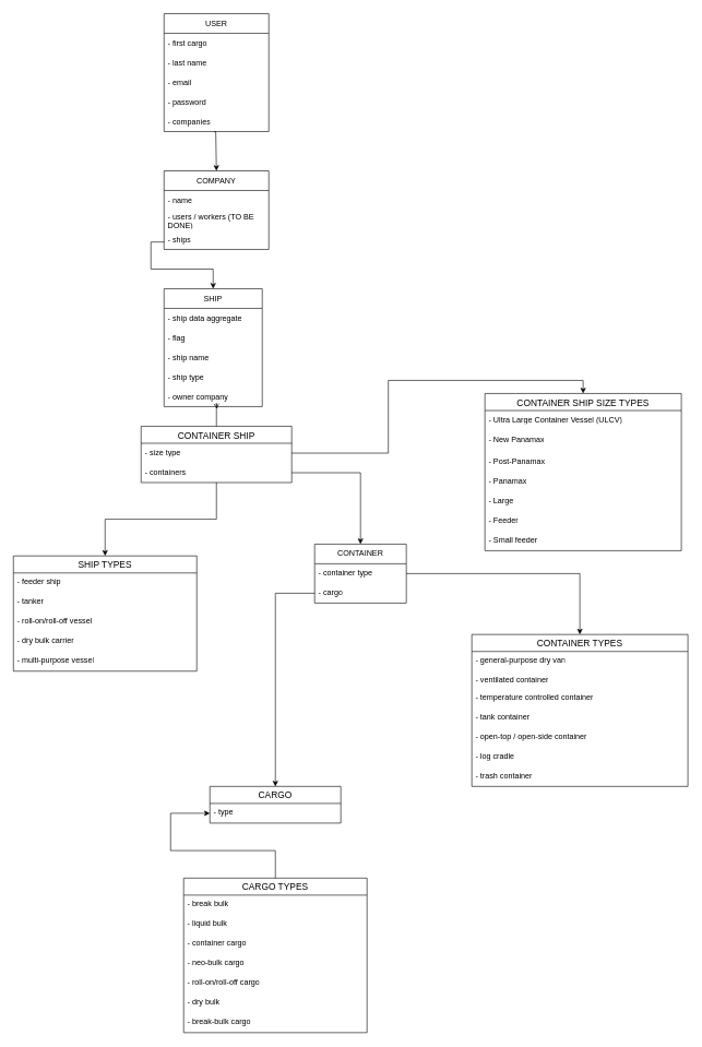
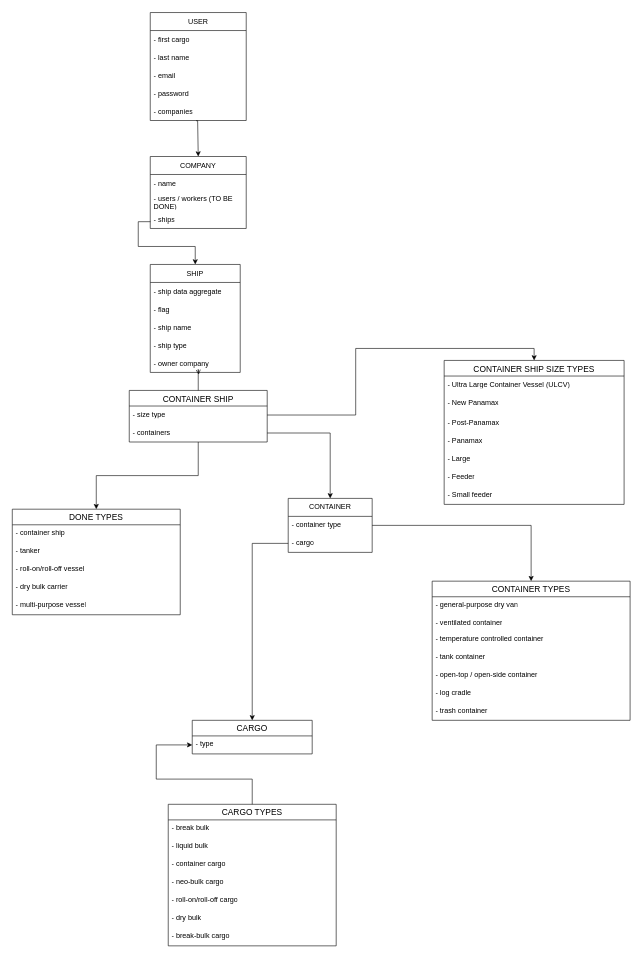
  <mxCell id="0" />
  <mxCell id="1" parent="0" />
  <mxCell id="2" value="CONTAINER SHIP SIZE TYPES" style="swimlane;fontStyle=0;childLayout=stackLayout;horizontal=1;startSize=26;horizontalStack=0;resizeParent=1;resizeParentMax=0;resizeLast=0;collapsible=1;marginBottom=0;align=center;fontSize=14;" parent="1" vertex="1"><mxGeometry x="740" y="600" width="300" height="240" as="geometry" /></mxCell>
  <mxCell id="3" value="- Ultra Large Container Vessel (ULCV)" style="text;strokeColor=none;fillColor=none;spacingLeft=4;spacingRight=4;overflow=hidden;rotatable=0;points=[[0,0.5],[1,0.5]];portConstraint=eastwest;fontSize=12;whiteSpace=wrap;html=1;" parent="2" vertex="1"><mxGeometry y="26" width="300" height="30" as="geometry" /></mxCell>
  <mxCell id="4" value="- New Panamax" style="text;strokeColor=none;fillColor=none;spacingLeft=4;spacingRight=4;overflow=hidden;rotatable=0;points=[[0,0.5],[1,0.5]];portConstraint=eastwest;fontSize=12;whiteSpace=wrap;html=1;" parent="2" vertex="1"><mxGeometry y="56" width="300" height="34" as="geometry" /></mxCell>
  <mxCell id="5" value="- Post-Panamax" style="text;strokeColor=none;fillColor=none;spacingLeft=4;spacingRight=4;overflow=hidden;rotatable=0;points=[[0,0.5],[1,0.5]];portConstraint=eastwest;fontSize=12;whiteSpace=wrap;html=1;" parent="2" vertex="1"><mxGeometry y="90" width="300" height="30" as="geometry" /></mxCell>
  <mxCell id="6" value="- Panamax" style="text;strokeColor=none;fillColor=none;spacingLeft=4;spacingRight=4;overflow=hidden;rotatable=0;points=[[0,0.5],[1,0.5]];portConstraint=eastwest;fontSize=12;whiteSpace=wrap;html=1;" parent="2" vertex="1"><mxGeometry y="120" width="300" height="30" as="geometry" /></mxCell>
  <mxCell id="7" value="- Large" style="text;strokeColor=none;fillColor=none;spacingLeft=4;spacingRight=4;overflow=hidden;rotatable=0;points=[[0,0.5],[1,0.5]];portConstraint=eastwest;fontSize=12;whiteSpace=wrap;html=1;" parent="2" vertex="1"><mxGeometry y="150" width="300" height="30" as="geometry" /></mxCell>
  <mxCell id="8" value="- Feeder" style="text;strokeColor=none;fillColor=none;spacingLeft=4;spacingRight=4;overflow=hidden;rotatable=0;points=[[0,0.5],[1,0.5]];portConstraint=eastwest;fontSize=12;whiteSpace=wrap;html=1;" parent="2" vertex="1"><mxGeometry y="180" width="300" height="30" as="geometry" /></mxCell>
  <mxCell id="9" value="- Small feeder" style="text;strokeColor=none;fillColor=none;spacingLeft=4;spacingRight=4;overflow=hidden;rotatable=0;points=[[0,0.5],[1,0.5]];portConstraint=eastwest;fontSize=12;whiteSpace=wrap;html=1;" parent="2" vertex="1"><mxGeometry y="210" width="300" height="30" as="geometry" /></mxCell>
  <mxCell id="10" value="CONTAINER TYPES" style="swimlane;fontStyle=0;childLayout=stackLayout;horizontal=1;startSize=26;horizontalStack=0;resizeParent=1;resizeParentMax=0;resizeLast=0;collapsible=1;marginBottom=0;align=center;fontSize=14;" parent="1" vertex="1"><mxGeometry x="720" y="968" width="330" height="232" as="geometry" /></mxCell>
  <mxCell id="11" value="- general-purpose dry van" style="text;strokeColor=none;fillColor=none;spacingLeft=4;spacingRight=4;overflow=hidden;rotatable=0;points=[[0,0.5],[1,0.5]];portConstraint=eastwest;fontSize=12;whiteSpace=wrap;html=1;" parent="10" vertex="1"><mxGeometry y="26" width="330" height="30" as="geometry" /></mxCell>
  <mxCell id="12" value="- ventilated container" style="text;strokeColor=none;fillColor=none;spacingLeft=4;spacingRight=4;overflow=hidden;rotatable=0;points=[[0,0.5],[1,0.5]];portConstraint=eastwest;fontSize=12;whiteSpace=wrap;html=1;" parent="10" vertex="1"><mxGeometry y="56" width="330" height="26" as="geometry" /></mxCell>
  <mxCell id="13" value="- temperature controlled container" style="text;strokeColor=none;fillColor=none;spacingLeft=4;spacingRight=4;overflow=hidden;rotatable=0;points=[[0,0.5],[1,0.5]];portConstraint=eastwest;fontSize=12;whiteSpace=wrap;html=1;" parent="10" vertex="1"><mxGeometry y="82" width="330" height="30" as="geometry" /></mxCell>
  <mxCell id="14" value="- tank container" style="text;strokeColor=none;fillColor=none;spacingLeft=4;spacingRight=4;overflow=hidden;rotatable=0;points=[[0,0.5],[1,0.5]];portConstraint=eastwest;fontSize=12;whiteSpace=wrap;html=1;" parent="10" vertex="1"><mxGeometry y="112" width="330" height="30" as="geometry" /></mxCell>
  <mxCell id="15" value="- open-top / open-side container" style="text;strokeColor=none;fillColor=none;spacingLeft=4;spacingRight=4;overflow=hidden;rotatable=0;points=[[0,0.5],[1,0.5]];portConstraint=eastwest;fontSize=12;whiteSpace=wrap;html=1;" parent="10" vertex="1"><mxGeometry y="142" width="330" height="30" as="geometry" /></mxCell>
  <mxCell id="16" value="- log cradle" style="text;strokeColor=none;fillColor=none;spacingLeft=4;spacingRight=4;overflow=hidden;rotatable=0;points=[[0,0.5],[1,0.5]];portConstraint=eastwest;fontSize=12;whiteSpace=wrap;html=1;" parent="10" vertex="1"><mxGeometry y="172" width="330" height="30" as="geometry" /></mxCell>
  <mxCell id="17" value="- trash container" style="text;strokeColor=none;fillColor=none;spacingLeft=4;spacingRight=4;overflow=hidden;rotatable=0;points=[[0,0.5],[1,0.5]];portConstraint=eastwest;fontSize=12;whiteSpace=wrap;html=1;" parent="10" vertex="1"><mxGeometry y="202" width="330" height="30" as="geometry" /></mxCell>
  <mxCell id="18" value="CARGO" style="swimlane;fontStyle=0;childLayout=stackLayout;horizontal=1;startSize=26;horizontalStack=0;resizeParent=1;resizeParentMax=0;resizeLast=0;collapsible=1;marginBottom=0;align=center;fontSize=14;" parent="1" vertex="1"><mxGeometry x="320" y="1200" width="200" height="56" as="geometry" /></mxCell>
  <mxCell id="19" value="- type" style="text;strokeColor=none;fillColor=none;spacingLeft=4;spacingRight=4;overflow=hidden;rotatable=0;points=[[0,0.5],[1,0.5]];portConstraint=eastwest;fontSize=12;whiteSpace=wrap;html=1;" parent="18" vertex="1"><mxGeometry y="26" width="200" height="30" as="geometry" /></mxCell>
  <mxCell id="20" value="CARGO TYPES" style="swimlane;fontStyle=0;childLayout=stackLayout;horizontal=1;startSize=26;horizontalStack=0;resizeParent=1;resizeParentMax=0;resizeLast=0;collapsible=1;marginBottom=0;align=center;fontSize=14;" parent="1" vertex="1"><mxGeometry x="280" y="1340" width="280" height="236" as="geometry" /></mxCell>
  <mxCell id="21" value="- break bulk" style="text;strokeColor=none;fillColor=none;spacingLeft=4;spacingRight=4;overflow=hidden;rotatable=0;points=[[0,0.5],[1,0.5]];portConstraint=eastwest;fontSize=12;whiteSpace=wrap;html=1;" parent="20" vertex="1"><mxGeometry y="26" width="280" height="30" as="geometry" /></mxCell>
  <mxCell id="22" value="- liquid bulk" style="text;strokeColor=none;fillColor=none;spacingLeft=4;spacingRight=4;overflow=hidden;rotatable=0;points=[[0,0.5],[1,0.5]];portConstraint=eastwest;fontSize=12;whiteSpace=wrap;html=1;" parent="20" vertex="1"><mxGeometry y="56" width="280" height="30" as="geometry" /></mxCell>
  <mxCell id="23" value="- container cargo" style="text;strokeColor=none;fillColor=none;spacingLeft=4;spacingRight=4;overflow=hidden;rotatable=0;points=[[0,0.5],[1,0.5]];portConstraint=eastwest;fontSize=12;whiteSpace=wrap;html=1;" parent="20" vertex="1"><mxGeometry y="86" width="280" height="30" as="geometry" /></mxCell>
  <mxCell id="24" value="- neo-bulk cargo" style="text;strokeColor=none;fillColor=none;spacingLeft=4;spacingRight=4;overflow=hidden;rotatable=0;points=[[0,0.5],[1,0.5]];portConstraint=eastwest;fontSize=12;whiteSpace=wrap;html=1;" parent="20" vertex="1"><mxGeometry y="116" width="280" height="30" as="geometry" /></mxCell>
  <mxCell id="25" value="- roll-on/roll-off cargo" style="text;strokeColor=none;fillColor=none;spacingLeft=4;spacingRight=4;overflow=hidden;rotatable=0;points=[[0,0.5],[1,0.5]];portConstraint=eastwest;fontSize=12;whiteSpace=wrap;html=1;" parent="20" vertex="1"><mxGeometry y="146" width="280" height="30" as="geometry" /></mxCell>
  <mxCell id="26" value="- dry bulk" style="text;strokeColor=none;fillColor=none;spacingLeft=4;spacingRight=4;overflow=hidden;rotatable=0;points=[[0,0.5],[1,0.5]];portConstraint=eastwest;fontSize=12;whiteSpace=wrap;html=1;" parent="20" vertex="1"><mxGeometry y="176" width="280" height="30" as="geometry" /></mxCell>
  <mxCell id="27" value="- break-bulk cargo" style="text;strokeColor=none;fillColor=none;spacingLeft=4;spacingRight=4;overflow=hidden;rotatable=0;points=[[0,0.5],[1,0.5]];portConstraint=eastwest;fontSize=12;whiteSpace=wrap;html=1;" parent="20" vertex="1"><mxGeometry y="206" width="280" height="30" as="geometry" /></mxCell>
  <mxCell id="28" value="USER" style="swimlane;fontStyle=0;childLayout=stackLayout;horizontal=1;startSize=30;horizontalStack=0;resizeParent=1;resizeParentMax=0;resizeLast=0;collapsible=1;marginBottom=0;whiteSpace=wrap;html=1;" parent="1" vertex="1"><mxGeometry x="250" width="160" height="180" as="geometry" y="20" /></mxCell>
  <mxCell id="29" value="- first cargo" style="text;strokeColor=none;fillColor=none;align=left;verticalAlign=middle;spacingLeft=4;spacingRight=4;overflow=hidden;points=[[0,0.5],[1,0.5]];portConstraint=eastwest;rotatable=0;whiteSpace=wrap;html=1;" parent="28" vertex="1"><mxGeometry y="30" width="160" height="30" as="geometry" /></mxCell>
  <mxCell id="30" value="- last name" style="text;strokeColor=none;fillColor=none;align=left;verticalAlign=middle;spacingLeft=4;spacingRight=4;overflow=hidden;points=[[0,0.5],[1,0.5]];portConstraint=eastwest;rotatable=0;whiteSpace=wrap;html=1;" parent="28" vertex="1"><mxGeometry y="60" width="160" height="30" as="geometry" /></mxCell>
  <mxCell id="31" value="- email" style="text;strokeColor=none;fillColor=none;align=left;verticalAlign=middle;spacingLeft=4;spacingRight=4;overflow=hidden;points=[[0,0.5],[1,0.5]];portConstraint=eastwest;rotatable=0;whiteSpace=wrap;html=1;" parent="28" vertex="1"><mxGeometry y="90" width="160" height="30" as="geometry" /></mxCell>
  <mxCell id="32" value="- password" style="text;strokeColor=none;fillColor=none;align=left;verticalAlign=middle;spacingLeft=4;spacingRight=4;overflow=hidden;points=[[0,0.5],[1,0.5]];portConstraint=eastwest;rotatable=0;whiteSpace=wrap;html=1;" parent="28" vertex="1"><mxGeometry y="120" width="160" height="30" as="geometry" /></mxCell>
  <mxCell id="33" value="- companies" style="text;strokeColor=none;fillColor=none;align=left;verticalAlign=middle;spacingLeft=4;spacingRight=4;overflow=hidden;points=[[0,0.5],[1,0.5]];portConstraint=eastwest;rotatable=0;whiteSpace=wrap;html=1;" parent="28" vertex="1"><mxGeometry y="150" width="160" height="30" as="geometry" /></mxCell>
  <mxCell id="34" value="COMPANY" style="swimlane;fontStyle=0;childLayout=stackLayout;horizontal=1;startSize=30;horizontalStack=0;resizeParent=1;resizeParentMax=0;resizeLast=0;collapsible=1;marginBottom=0;whiteSpace=wrap;html=1;" parent="1" vertex="1"><mxGeometry x="250" y="260" width="160" height="120" as="geometry" /></mxCell>
  <mxCell id="35" value="- name" style="text;strokeColor=none;fillColor=none;align=left;verticalAlign=middle;spacingLeft=4;spacingRight=4;overflow=hidden;points=[[0,0.5],[1,0.5]];portConstraint=eastwest;rotatable=0;whiteSpace=wrap;html=1;" parent="34" vertex="1"><mxGeometry y="30" width="160" height="30" as="geometry" /></mxCell>
  <mxCell id="36" value="- users / workers (TO BE DONE)" style="text;strokeColor=none;fillColor=none;align=left;verticalAlign=middle;spacingLeft=4;spacingRight=4;overflow=hidden;points=[[0,0.5],[1,0.5]];portConstraint=eastwest;rotatable=0;whiteSpace=wrap;html=1;" parent="34" vertex="1"><mxGeometry y="60" width="160" height="30" as="geometry" /></mxCell>
  <mxCell id="37" value="- ships" style="text;strokeColor=none;fillColor=none;align=left;verticalAlign=middle;spacingLeft=4;spacingRight=4;overflow=hidden;points=[[0,0.5],[1,0.5]];portConstraint=eastwest;rotatable=0;whiteSpace=wrap;html=1;" vertex="1" parent="34"><mxGeometry y="90" width="160" height="30" as="geometry" /></mxCell>
  <mxCell id="38" style="edgeStyle=orthogonalEdgeStyle;rounded=0;orthogonalLoop=1;jettySize=auto;html=1;entryX=0.5;entryY=0;entryDx=0;entryDy=0;exitX=0.477;exitY=1.01;exitDx=0;exitDy=0;exitPerimeter=0;" parent="1" source="33" target="34" edge="1"><mxGeometry relative="1" as="geometry"><Array as="points"><mxPoint x="329" y="260" /></Array></mxGeometry></mxCell>
  <mxCell id="39" value="SHIP" style="swimlane;fontStyle=0;childLayout=stackLayout;horizontal=1;startSize=30;horizontalStack=0;resizeParent=1;resizeParentMax=0;resizeLast=0;collapsible=1;marginBottom=0;whiteSpace=wrap;html=1;" parent="1" vertex="1"><mxGeometry x="250" y="440" width="150" height="180" as="geometry" /></mxCell>
  <mxCell id="40" value="- ship data aggregate" style="text;strokeColor=none;fillColor=none;align=left;verticalAlign=middle;spacingLeft=4;spacingRight=4;overflow=hidden;points=[[0,0.5],[1,0.5]];portConstraint=eastwest;rotatable=0;whiteSpace=wrap;html=1;" parent="39" vertex="1"><mxGeometry y="30" width="150" height="30" as="geometry" /></mxCell>
  <mxCell id="41" value="- flag" style="text;strokeColor=none;fillColor=none;align=left;verticalAlign=middle;spacingLeft=4;spacingRight=4;overflow=hidden;points=[[0,0.5],[1,0.5]];portConstraint=eastwest;rotatable=0;whiteSpace=wrap;html=1;" parent="39" vertex="1"><mxGeometry y="60" width="150" height="30" as="geometry" /></mxCell>
  <mxCell id="42" value="- ship name&lt;br&gt;" style="text;strokeColor=none;fillColor=none;align=left;verticalAlign=middle;spacingLeft=4;spacingRight=4;overflow=hidden;points=[[0,0.5],[1,0.5]];portConstraint=eastwest;rotatable=0;whiteSpace=wrap;html=1;" parent="39" vertex="1"><mxGeometry y="90" width="150" height="30" as="geometry" /></mxCell>
  <mxCell id="43" value="- ship type" style="text;strokeColor=none;fillColor=none;align=left;verticalAlign=middle;spacingLeft=4;spacingRight=4;overflow=hidden;points=[[0,0.5],[1,0.5]];portConstraint=eastwest;rotatable=0;whiteSpace=wrap;html=1;" parent="39" vertex="1"><mxGeometry y="120" width="150" height="30" as="geometry" /></mxCell>
  <mxCell id="44" value="- owner company" style="text;strokeColor=none;fillColor=none;align=left;verticalAlign=middle;spacingLeft=4;spacingRight=4;overflow=hidden;points=[[0,0.5],[1,0.5]];portConstraint=eastwest;rotatable=0;whiteSpace=wrap;html=1;" parent="39" vertex="1"><mxGeometry y="150" width="150" height="30" as="geometry" /></mxCell>
  <mxCell id="45" value="CONTAINER" style="swimlane;fontStyle=0;childLayout=stackLayout;horizontal=1;startSize=30;horizontalStack=0;resizeParent=1;resizeParentMax=0;resizeLast=0;collapsible=1;marginBottom=0;whiteSpace=wrap;html=1;" parent="1" vertex="1"><mxGeometry x="480" y="830" width="140" height="90" as="geometry" /></mxCell>
  <mxCell id="46" value="- container type" style="text;strokeColor=none;fillColor=none;align=left;verticalAlign=middle;spacingLeft=4;spacingRight=4;overflow=hidden;points=[[0,0.5],[1,0.5]];portConstraint=eastwest;rotatable=0;whiteSpace=wrap;html=1;" parent="45" vertex="1"><mxGeometry y="30" width="140" height="30" as="geometry" /></mxCell>
  <mxCell id="47" value="- cargo" style="text;strokeColor=none;fillColor=none;align=left;verticalAlign=middle;spacingLeft=4;spacingRight=4;overflow=hidden;points=[[0,0.5],[1,0.5]];portConstraint=eastwest;rotatable=0;whiteSpace=wrap;html=1;" parent="45" vertex="1"><mxGeometry y="60" width="140" height="30" as="geometry" /></mxCell>
  <mxCell id="48" style="edgeStyle=orthogonalEdgeStyle;rounded=0;orthogonalLoop=1;jettySize=auto;html=1;entryX=0.5;entryY=0;entryDx=0;entryDy=0;" parent="1" source="47" target="18" edge="1"><mxGeometry relative="1" as="geometry" /></mxCell>
  <mxCell id="49" style="edgeStyle=orthogonalEdgeStyle;rounded=0;orthogonalLoop=1;jettySize=auto;html=1;entryX=0.5;entryY=0;entryDx=0;entryDy=0;" parent="1" source="46" target="10" edge="1"><mxGeometry relative="1" as="geometry" /></mxCell>
- <mxCell id="50" value="SHIP TYPES" style="swimlane;fontStyle=0;childLayout=stackLayout;horizontal=1;startSize=26;horizontalStack=0;resizeParent=1;resizeParentMax=0;resizeLast=0;collapsible=1;marginBottom=0;align=center;fontSize=14;" parent="1" vertex="1"><mxGeometry x="20" y="848" width="280" height="176" as="geometry" /></mxCell>
- <mxCell id="51" value="- feeder ship" style="text;strokeColor=none;fillColor=none;spacingLeft=4;spacingRight=4;overflow=hidden;rotatable=0;points=[[0,0.5],[1,0.5]];portConstraint=eastwest;fontSize=12;whiteSpace=wrap;html=1;" parent="50" vertex="1"><mxGeometry y="26" width="280" height="30" as="geometry" /></mxCell>
+ <mxCell id="50" value="DONE TYPES" style="swimlane;fontStyle=0;childLayout=stackLayout;horizontal=1;startSize=26;horizontalStack=0;resizeParent=1;resizeParentMax=0;resizeLast=0;collapsible=1;marginBottom=0;align=center;fontSize=14;" parent="1" vertex="1"><mxGeometry x="20" y="848" width="280" height="176" as="geometry" /></mxCell>
+ <mxCell id="51" value="- container ship" style="text;strokeColor=none;fillColor=none;spacingLeft=4;spacingRight=4;overflow=hidden;rotatable=0;points=[[0,0.5],[1,0.5]];portConstraint=eastwest;fontSize=12;whiteSpace=wrap;html=1;" parent="50" vertex="1"><mxGeometry y="26" width="280" height="30" as="geometry" /></mxCell>
  <mxCell id="52" value="- tanker" style="text;strokeColor=none;fillColor=none;spacingLeft=4;spacingRight=4;overflow=hidden;rotatable=0;points=[[0,0.5],[1,0.5]];portConstraint=eastwest;fontSize=12;whiteSpace=wrap;html=1;" parent="50" vertex="1"><mxGeometry y="56" width="280" height="30" as="geometry" /></mxCell>
  <mxCell id="53" value="- roll-on/roll-off vessel" style="text;strokeColor=none;fillColor=none;spacingLeft=4;spacingRight=4;overflow=hidden;rotatable=0;points=[[0,0.5],[1,0.5]];portConstraint=eastwest;fontSize=12;whiteSpace=wrap;html=1;" parent="50" vertex="1"><mxGeometry y="86" width="280" height="30" as="geometry" /></mxCell>
  <mxCell id="54" value="- dry bulk carrier" style="text;strokeColor=none;fillColor=none;spacingLeft=4;spacingRight=4;overflow=hidden;rotatable=0;points=[[0,0.5],[1,0.5]];portConstraint=eastwest;fontSize=12;whiteSpace=wrap;html=1;" parent="50" vertex="1"><mxGeometry y="116" width="280" height="30" as="geometry" /></mxCell>
  <mxCell id="55" value="- multi-purpose vessel" style="text;strokeColor=none;fillColor=none;spacingLeft=4;spacingRight=4;overflow=hidden;rotatable=0;points=[[0,0.5],[1,0.5]];portConstraint=eastwest;fontSize=12;whiteSpace=wrap;html=1;" parent="50" vertex="1"><mxGeometry y="146" width="280" height="30" as="geometry" /></mxCell>
  <mxCell id="56" style="edgeStyle=orthogonalEdgeStyle;rounded=0;orthogonalLoop=1;jettySize=auto;html=1;entryX=0.5;entryY=0;entryDx=0;entryDy=0;" parent="1" source="57" target="50" edge="1"><mxGeometry relative="1" as="geometry" /></mxCell>
  <mxCell id="57" value="CONTAINER SHIP" style="swimlane;fontStyle=0;childLayout=stackLayout;horizontal=1;startSize=26;horizontalStack=0;resizeParent=1;resizeParentMax=0;resizeLast=0;collapsible=1;marginBottom=0;align=center;fontSize=14;" parent="1" vertex="1"><mxGeometry x="215" y="650" width="230" height="86" as="geometry" /></mxCell>
  <mxCell id="58" value="- size type" style="text;strokeColor=none;fillColor=none;spacingLeft=4;spacingRight=4;overflow=hidden;rotatable=0;points=[[0,0.5],[1,0.5]];portConstraint=eastwest;fontSize=12;whiteSpace=wrap;html=1;" parent="57" vertex="1"><mxGeometry y="26" width="230" height="30" as="geometry" /></mxCell>
  <mxCell id="59" value="- containers" style="text;strokeColor=none;fillColor=none;spacingLeft=4;spacingRight=4;overflow=hidden;rotatable=0;points=[[0,0.5],[1,0.5]];portConstraint=eastwest;fontSize=12;whiteSpace=wrap;html=1;" parent="57" vertex="1"><mxGeometry y="56" width="230" height="30" as="geometry" /></mxCell>
  <mxCell id="60" style="edgeStyle=orthogonalEdgeStyle;rounded=0;orthogonalLoop=1;jettySize=auto;html=1;entryX=0.5;entryY=0;entryDx=0;entryDy=0;" parent="1" source="59" target="45" edge="1"><mxGeometry relative="1" as="geometry" /></mxCell>
  <mxCell id="61" style="edgeStyle=orthogonalEdgeStyle;rounded=0;orthogonalLoop=1;jettySize=auto;html=1;entryX=0.5;entryY=0;entryDx=0;entryDy=0;" parent="1" source="58" target="2" edge="1"><mxGeometry relative="1" as="geometry" /></mxCell>
  <mxCell id="62" style="edgeStyle=orthogonalEdgeStyle;rounded=0;orthogonalLoop=1;jettySize=auto;html=1;entryX=0.538;entryY=1.122;entryDx=0;entryDy=0;entryPerimeter=0;endArrow=open;" parent="1" source="57" target="44" edge="1"><mxGeometry relative="1" as="geometry"><Array as="points"><mxPoint x="330" y="615" /><mxPoint x="331" y="615" /></Array></mxGeometry></mxCell>
  <mxCell id="63" style="edgeStyle=orthogonalEdgeStyle;rounded=0;orthogonalLoop=1;jettySize=auto;html=1;entryX=0.5;entryY=0;entryDx=0;entryDy=0;exitX=0.002;exitY=0.622;exitDx=0;exitDy=0;exitPerimeter=0;" parent="1" source="37" target="39" edge="1"><mxGeometry relative="1" as="geometry" /></mxCell>
  <mxCell id="64" style="edgeStyle=orthogonalEdgeStyle;rounded=0;orthogonalLoop=1;jettySize=auto;html=1;entryX=0;entryY=0.5;entryDx=0;entryDy=0;" parent="1" source="20" target="19" edge="1"><mxGeometry relative="1" as="geometry" /></mxCell>
